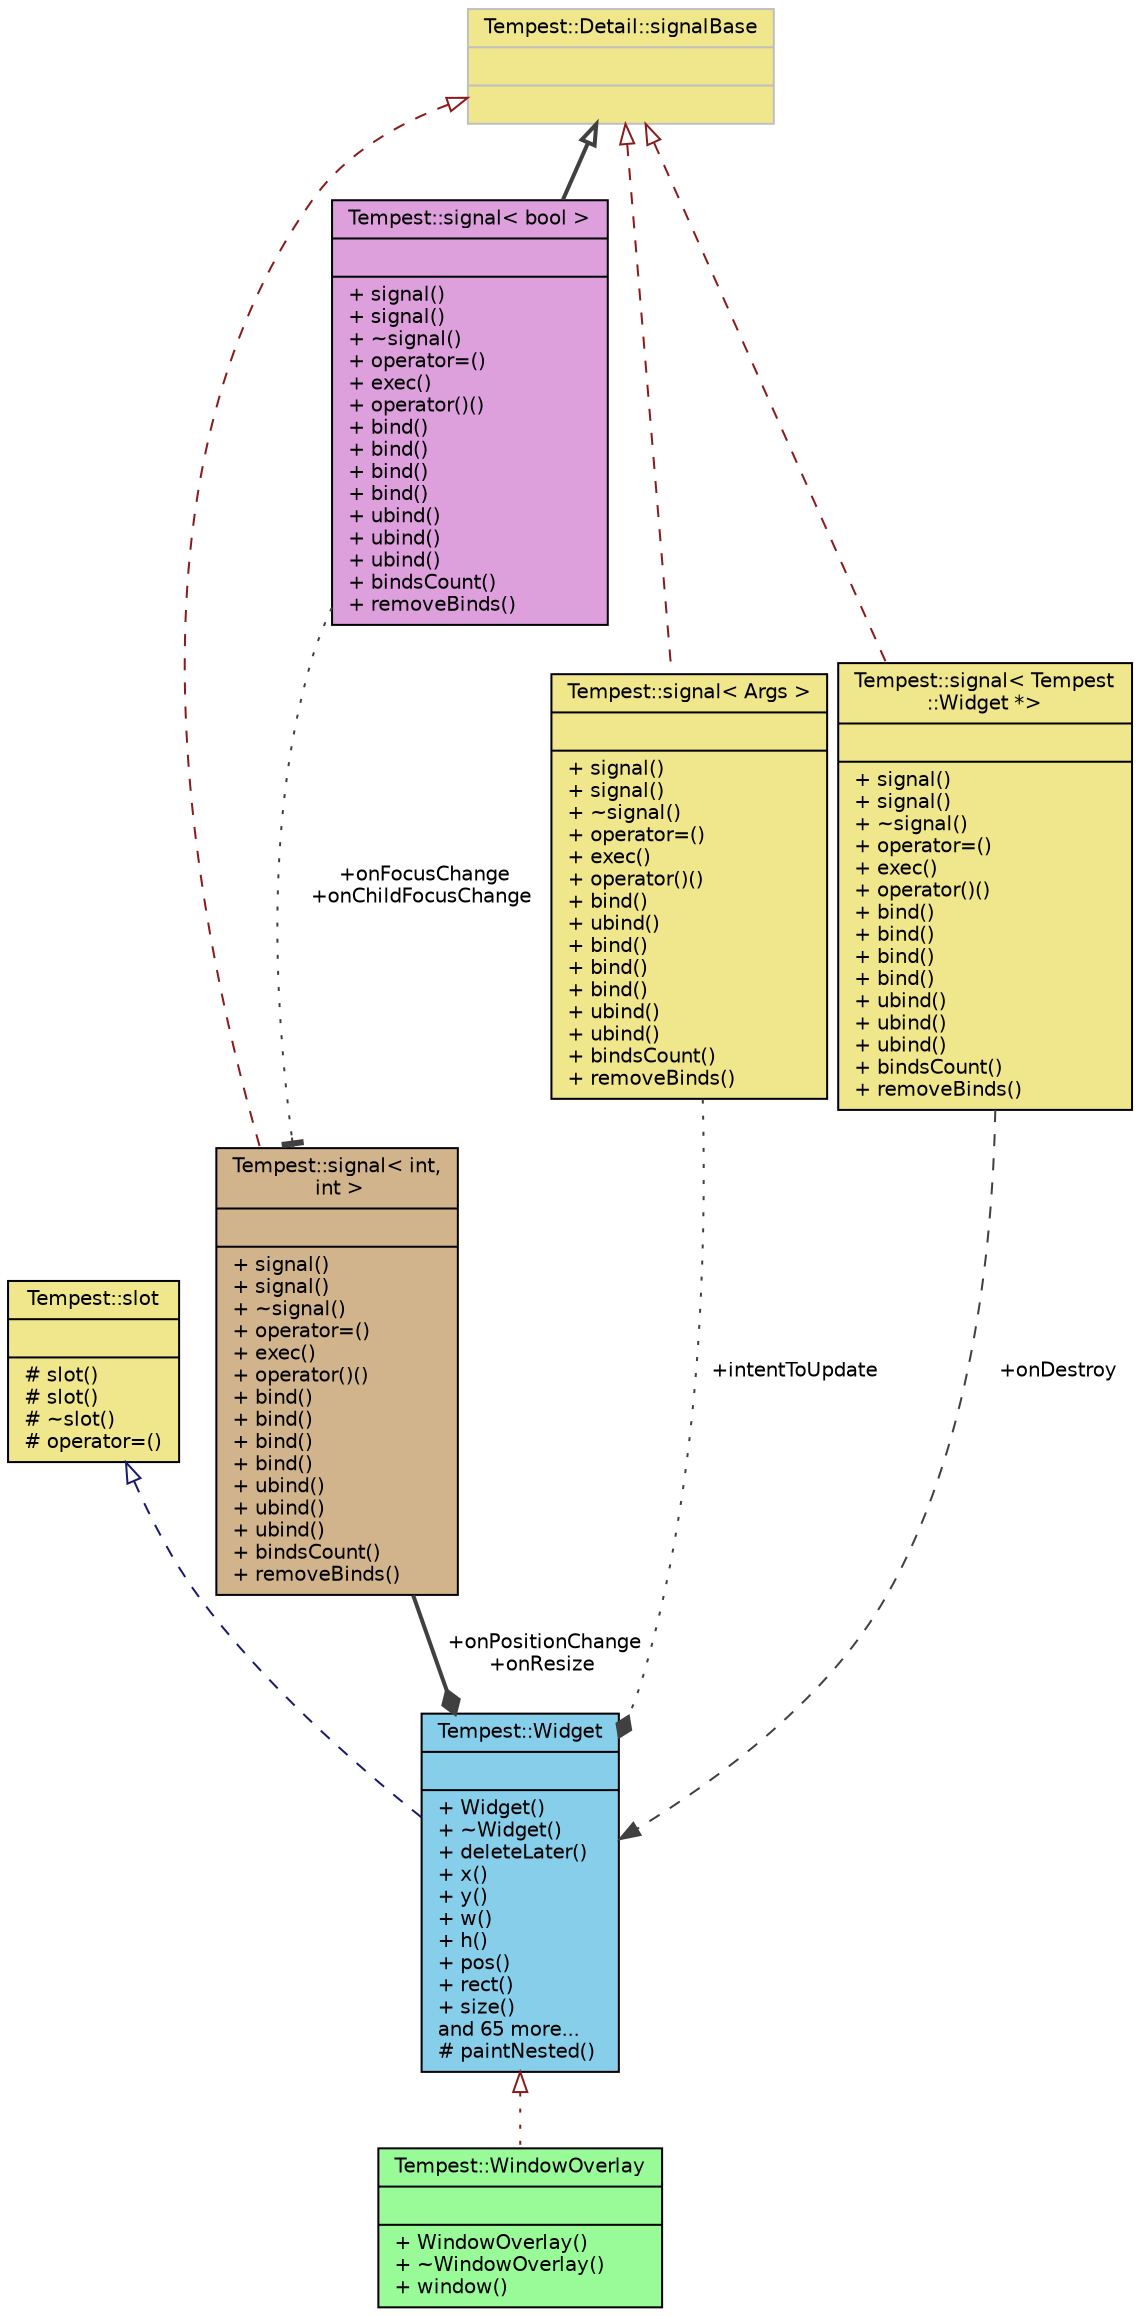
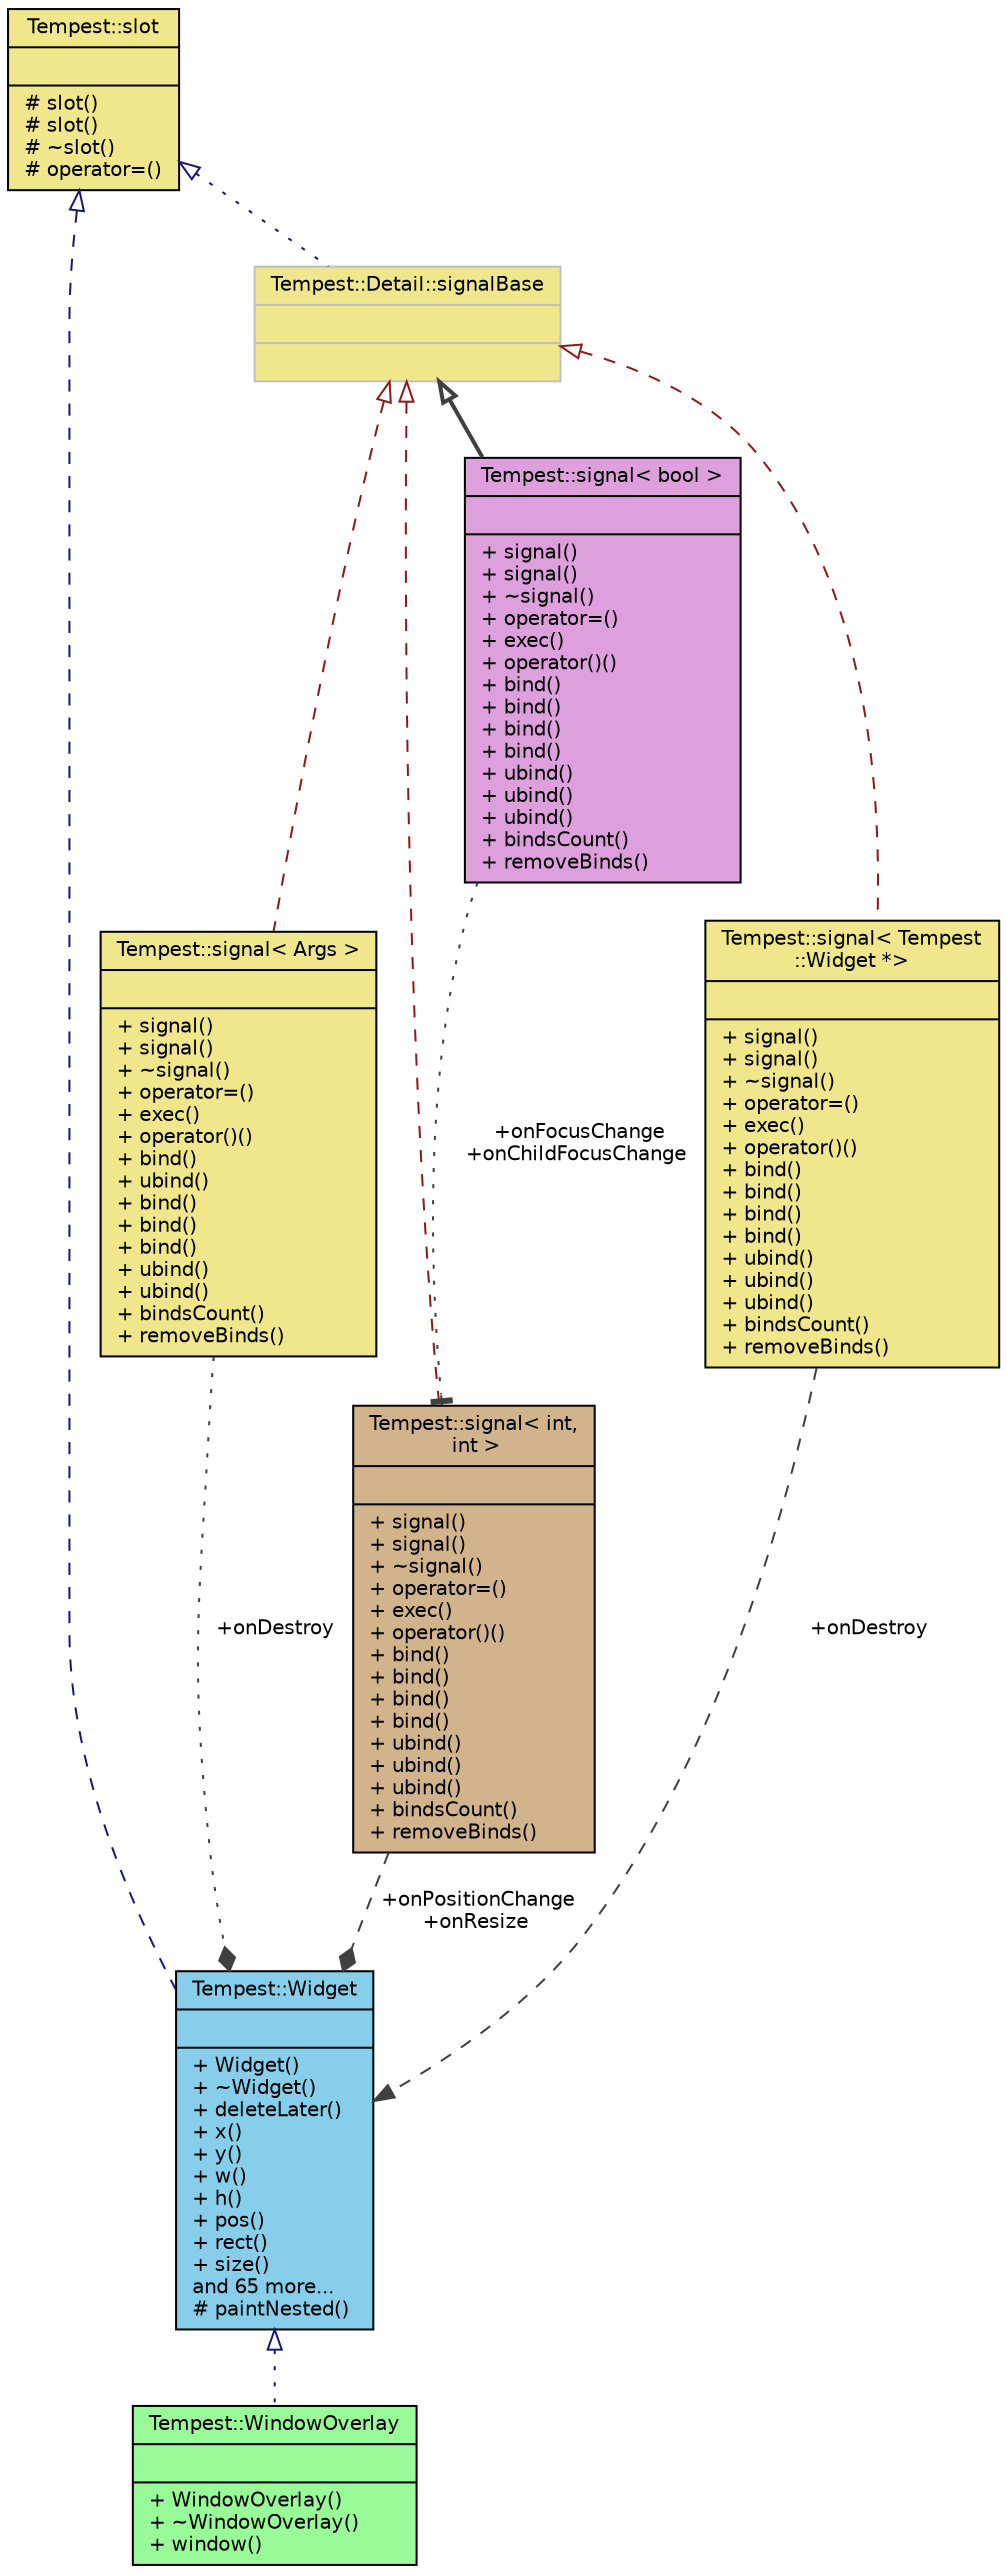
  digraph {
    node [color=black fillcolor=khaki fontname=Helvetica fontsize=10 shape=record style=filled]
    edge [arrowtail=onormal color=grey25 dir=back fontname=Helvetica fontsize=10 labelfontname=Helvetica labelfontsize=10 style=dashed]
    n1 [fillcolor=palegreen fontcolor=black height=0.2 label="{Tempest::WindowOverlay\n||+ WindowOverlay()\l+ ~WindowOverlay()\l+ window()\l}" width=0.4]
    n2 [fillcolor=skyblue height=0.2 label="{Tempest::Widget\n||+ Widget()\l+ ~Widget()\l+ deleteLater()\l+ x()\l+ y()\l+ w()\l+ h()\l+ pos()\l+ rect()\l+ size()\land 65 more...\l# paintNested()\l}" width=0.4]
    n3 [height=0.2 label="{Tempest::slot\n||# slot()\l# slot()\l# ~slot()\l# operator=()\l}" width=0.4]
    n4 [color=grey75 height=0.2 label="{Tempest::Detail::signalBase\n||}" width=0.4]
    n5 [fillcolor=plum height=0.2 label="{Tempest::signal\< bool \>\n||+ signal()\l+ signal()\l+ ~signal()\l+ operator=()\l+ exec()\l+ operator()()\l+ bind()\l+ bind()\l+ bind()\l+ bind()\l+ ubind()\l+ ubind()\l+ ubind()\l+ bindsCount()\l+ removeBinds()\l}" width=0.4]
    n6 [height=0.2 label="{Tempest::signal\< Args \>\n||+ signal()\l+ signal()\l+ ~signal()\l+ operator=()\l+ exec()\l+ operator()()\l+ bind()\l+ ubind()\l+ bind()\l+ bind()\l+ bind()\l+ ubind()\l+ ubind()\l+ bindsCount()\l+ removeBinds()\l}" width=0.4]
    n7 [fillcolor=tan height=0.2 label="{Tempest::signal\< int,\l int \>\n||+ signal()\l+ signal()\l+ ~signal()\l+ operator=()\l+ exec()\l+ operator()()\l+ bind()\l+ bind()\l+ bind()\l+ bind()\l+ ubind()\l+ ubind()\l+ ubind()\l+ bindsCount()\l+ removeBinds()\l}" width=0.4]
    n8 [height=0.2 label="{Tempest::signal\< Tempest\l::Widget *\>\n||+ signal()\l+ signal()\l+ ~signal()\l+ operator=()\l+ exec()\l+ operator()()\l+ bind()\l+ bind()\l+ bind()\l+ bind()\l+ ubind()\l+ ubind()\l+ ubind()\l+ bindsCount()\l+ removeBinds()\l}" width=0.4]
-   n2 -> n1 [color=firebrick4 style=dotted]
+   n2 -> n1 [color=midnightblue style=dotted]
    n3 -> n2 [color=midnightblue]
+   n3 -> n4 [color=midnightblue style=dotted]
    n4 -> n5 [style=bold]
    n4 -> n6 [color=firebrick4]
    n4 -> n7 [color=firebrick4]
    n4 -> n8 [color=firebrick4]
    n5 -> n7 [arrowhead=tee label=" +onFocusChange\n+onChildFocusChange" style=dotted arrowtail="" dir=""]
-   n6 -> n2 [arrowhead=diamond label=" +intentToUpdate" style=dotted arrowtail="" dir=""]
-   n7 -> n2 [arrowhead=diamond label=" +onPositionChange\n+onResize" style=bold arrowtail="" dir=""]
+   n6 -> n2 [arrowhead=diamond label=" +onDestroy" style=dotted arrowtail="" dir=""]
+   n7 -> n2 [arrowhead=diamond label=" +onPositionChange\n+onResize" arrowtail="" dir=""]
    n8 -> n2 [arrowhead=normal label=" +onDestroy" arrowtail="" dir=""]
  }
